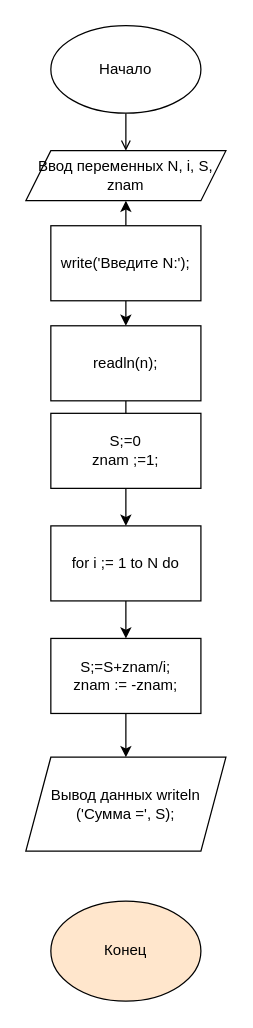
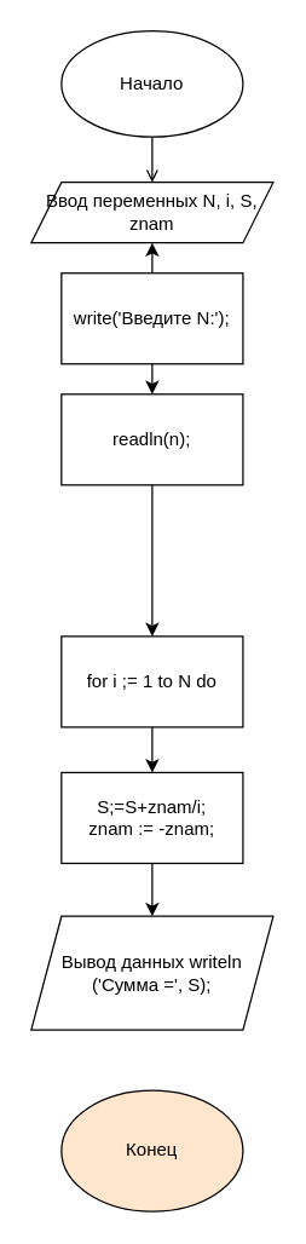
  <mxCell id="0" />
  <mxCell id="1" parent="0" />
  <mxCell id="2" style="edgeStyle=orthogonalEdgeStyle;rounded=0;orthogonalLoop=1;jettySize=auto;html=1;exitX=0.5;exitY=1;exitDx=0;exitDy=0;entryX=0.5;entryY=0;entryDx=0;entryDy=0;endArrow=open;endFill=0;" parent="1" target="3" edge="1"><mxGeometry relative="1" as="geometry"><mxPoint x="100" y="90" as="sourcePoint" /></mxGeometry></mxCell>
  <mxCell id="3" value="Ввод переменных N, i, S, znam" style="shape=parallelogram;perimeter=parallelogramPerimeter;whiteSpace=wrap;html=1;fixedSize=1;" parent="1" vertex="1"><mxGeometry x="20" y="120" width="160" height="40" as="geometry" /></mxCell>
  <mxCell id="4" value="Начало" style="ellipse;whiteSpace=wrap;html=1;" parent="1" vertex="1"><mxGeometry x="40" width="120" height="70" as="geometry" y="20" /></mxCell>
  <mxCell id="5" style="edgeStyle=orthogonalEdgeStyle;rounded=0;orthogonalLoop=1;jettySize=auto;html=1;exitX=0.5;exitY=1;exitDx=0;exitDy=0;entryX=0.5;entryY=0;entryDx=0;entryDy=0;" parent="1" source="6" edge="1"><mxGeometry relative="1" as="geometry"><mxPoint x="100" y="420" as="targetPoint" /></mxGeometry></mxCell>
  <mxCell id="6" value="readln(n);" style="rounded=0;whiteSpace=wrap;html=1;" parent="1" vertex="1"><mxGeometry x="40" y="260" width="120" height="60" as="geometry" /></mxCell>
  <mxCell id="7" style="edgeStyle=orthogonalEdgeStyle;rounded=0;orthogonalLoop=1;jettySize=auto;html=1;exitX=0.5;exitY=1;exitDx=0;exitDy=0;entryX=0.5;entryY=0;entryDx=0;entryDy=0;" edge="1" parent="1" source="9" target="6"><mxGeometry relative="1" as="geometry" /></mxCell>
  <mxCell id="8" style="edgeStyle=orthogonalEdgeStyle;rounded=0;orthogonalLoop=1;jettySize=auto;html=1;exitX=0.5;exitY=0;exitDx=0;exitDy=0;entryX=0.5;entryY=1;entryDx=0;entryDy=0;" edge="1" parent="1" source="9" target="3"><mxGeometry relative="1" as="geometry" /></mxCell>
  <mxCell id="9" value="write('Введите N:');" style="rounded=0;whiteSpace=wrap;html=1;" vertex="1" parent="1"><mxGeometry x="40" y="180" width="120" height="60" as="geometry" /></mxCell>
- <mxCell id="10" value="S;=0&lt;br&gt;znam ;=1;" style="rounded=0;whiteSpace=wrap;html=1;" vertex="1" parent="1"><mxGeometry x="40" y="330" width="120" height="60" as="geometry" /></mxCell>
  <mxCell id="11" style="edgeStyle=orthogonalEdgeStyle;rounded=0;orthogonalLoop=1;jettySize=auto;html=1;exitX=0.5;exitY=1;exitDx=0;exitDy=0;entryX=0.5;entryY=0;entryDx=0;entryDy=0;" edge="1" parent="1" source="12" target="14"><mxGeometry relative="1" as="geometry" /></mxCell>
  <mxCell id="12" value="for i ;= 1 to N do" style="rounded=0;whiteSpace=wrap;html=1;" vertex="1" parent="1"><mxGeometry x="40" y="420" width="120" height="60" as="geometry" /></mxCell>
  <mxCell id="13" style="edgeStyle=orthogonalEdgeStyle;rounded=0;orthogonalLoop=1;jettySize=auto;html=1;exitX=0.5;exitY=1;exitDx=0;exitDy=0;entryX=0.5;entryY=0;entryDx=0;entryDy=0;" edge="1" parent="1" source="14" target="15"><mxGeometry relative="1" as="geometry" /></mxCell>
  <mxCell id="14" value="S;=S+znam/i;&lt;br&gt;znam := -znam;" style="rounded=0;whiteSpace=wrap;html=1;" vertex="1" parent="1"><mxGeometry x="40" y="510" width="120" height="60" as="geometry" /></mxCell>
  <mxCell id="15" value="Вывод данных writeln ('Сумма =', S);" style="shape=parallelogram;perimeter=parallelogramPerimeter;whiteSpace=wrap;html=1;fixedSize=1;" vertex="1" parent="1"><mxGeometry x="20" y="605" width="160" height="75" as="geometry" /></mxCell>
  <mxCell id="16" value="Конец" style="ellipse;whiteSpace=wrap;html=1;fillColor=#ffe6cc;" vertex="1" parent="1"><mxGeometry x="40" y="720" width="120" height="80" as="geometry" /></mxCell>
